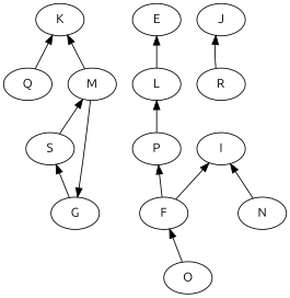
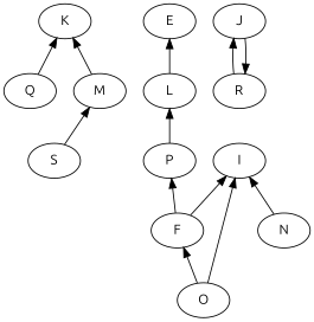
  digraph {
    fontname=Ubuntu
    node [fontname=Ubuntu fontsize=14]
    edge [dir=back fontname=Ubuntu fontsize=12 labeldistance=1.5]
    K
    Q
    M
    S
    E
    L
    P
    F
    O
    J
    R
-   G
    I
    N
    K -> Q
    K -> M
    M -> S
-   S -> G
    E -> L
    L -> P
    P -> F
    F -> O
    J -> R
-   G -> M
+   R -> J
    I -> F
+   I -> O
    I -> N
  }
